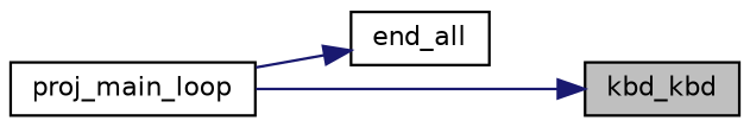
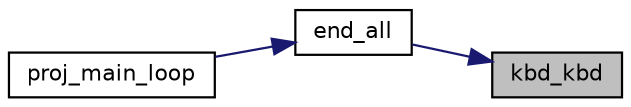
  digraph {
    rankdir=RL
    node [color=black fillcolor=white fontname=Helvetica fontsize=10 shape=record style=filled]
    edge [color=midnightblue dir=back fontname=Helvetica fontsize=10 labelfontname=Helvetica labelfontsize=10 style=solid]
    n1 [fillcolor=grey75 fontcolor=black height=0.2 label=kbd_kbd width=0.4]
    n2 [height=0.2 label=end_all width=0.4]
    n3 [height=0.2 label=proj_main_loop width=0.4]
-   n1 -> n3
+   n1 -> n2
    n2 -> n3
  }
